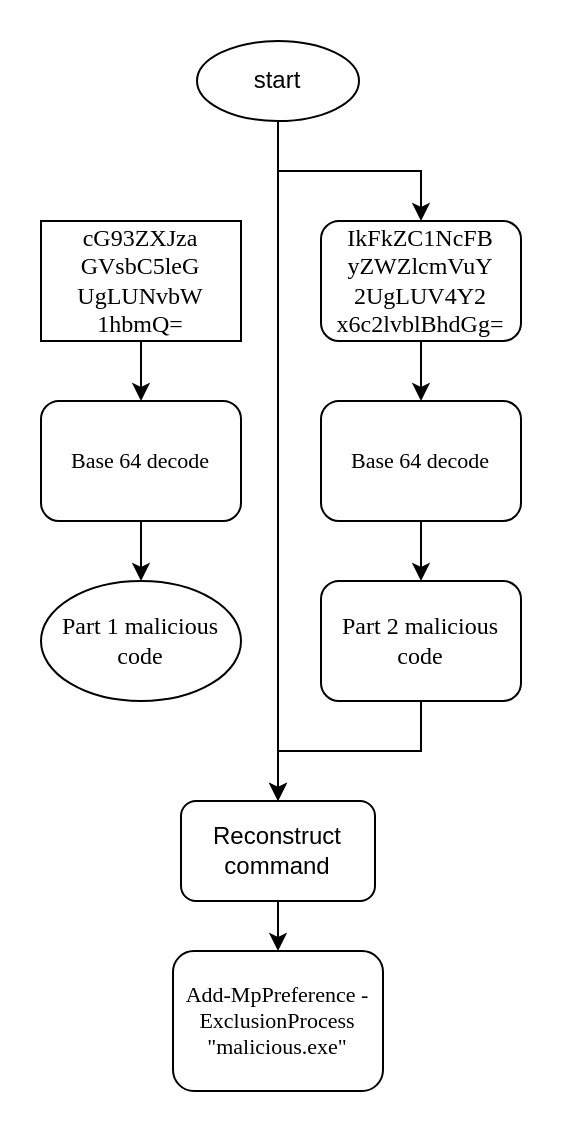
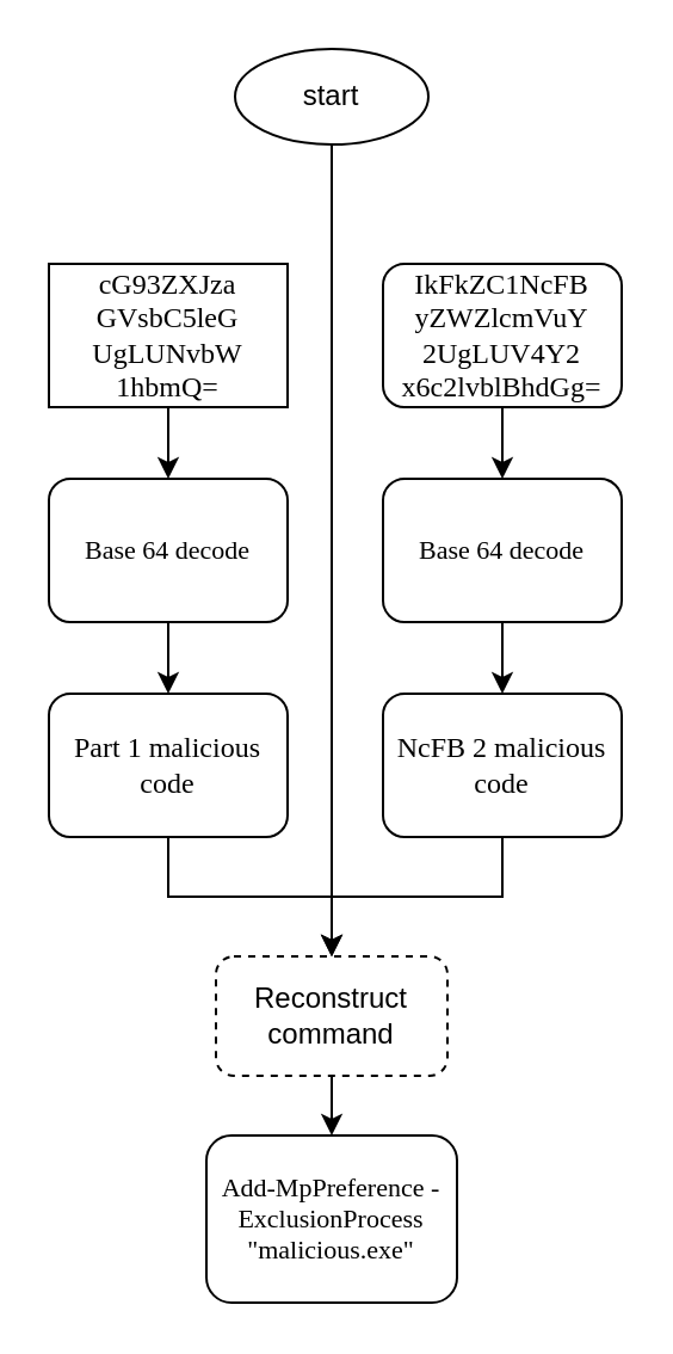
  <mxCell id="0" />
  <mxCell id="1" parent="0" />
  <mxCell id="2" value="&lt;font style=&quot;font-size: 11px;&quot;&gt;Add-MpPreference -ExclusionProcess &quot;malicious.exe&quot;&lt;/font&gt;" style="rounded=1;whiteSpace=wrap;html=1;shadow=0;labelBackgroundColor=none;strokeWidth=1;fontFamily=Verdana;fontSize=8;align=center;" parent="1" vertex="1"><mxGeometry x="86" y="475" width="105" height="70" as="geometry" /></mxCell>
  <mxCell id="3" style="edgeStyle=orthogonalEdgeStyle;rounded=0;orthogonalLoop=1;jettySize=auto;html=1;exitX=0.5;exitY=1;exitDx=0;exitDy=0;entryX=0.5;entryY=0;entryDx=0;entryDy=0;" parent="1" source="4" target="8" edge="1"><mxGeometry relative="1" as="geometry"><mxPoint x="70" y="210" as="targetPoint" /></mxGeometry></mxCell>
  <mxCell id="4" value="&lt;font style=&quot;font-size: 12px;&quot;&gt;cG93ZXJza&lt;br&gt;GVsbC5leG&lt;br&gt;UgLUNvbW&lt;br&gt;1hbmQ=&lt;/font&gt;" style="whiteSpace=wrap;html=1;shadow=0;labelBackgroundColor=none;strokeWidth=1;fontFamily=Verdana;fontSize=8;align=center;rounded=0;" parent="1" vertex="1"><mxGeometry x="20" y="110" width="100" height="60" as="geometry" /></mxCell>
  <mxCell id="5" style="edgeStyle=orthogonalEdgeStyle;rounded=0;orthogonalLoop=1;jettySize=auto;html=1;exitX=0.5;exitY=1;exitDx=0;exitDy=0;entryX=0.5;entryY=0;entryDx=0;entryDy=0;" parent="1" source="6" target="10" edge="1"><mxGeometry relative="1" as="geometry" /></mxCell>
  <mxCell id="6" value="&lt;font style=&quot;font-size: 12px;&quot;&gt;IkFkZC1NcFB&lt;br&gt;yZWZlcmVuY&lt;br&gt;2UgLUV4Y2&lt;br&gt;x6c2lvblBhdGg=&lt;/font&gt;" style="rounded=1;whiteSpace=wrap;html=1;shadow=0;labelBackgroundColor=none;strokeWidth=1;fontFamily=Verdana;fontSize=8;align=center;" parent="1" vertex="1"><mxGeometry x="160" y="110" width="100" height="60" as="geometry" /></mxCell>
  <mxCell id="7" style="edgeStyle=orthogonalEdgeStyle;rounded=0;orthogonalLoop=1;jettySize=auto;html=1;exitX=0.5;exitY=1;exitDx=0;exitDy=0;entryX=0.5;entryY=0;entryDx=0;entryDy=0;" edge="1" parent="1" source="8" target="17"><mxGeometry relative="1" as="geometry" /></mxCell>
  <mxCell id="8" value="&lt;font style=&quot;font-size: 11px;&quot;&gt;Base 64 decode&lt;/font&gt;" style="rounded=1;whiteSpace=wrap;html=1;shadow=0;labelBackgroundColor=none;strokeWidth=1;fontFamily=Verdana;fontSize=8;align=center;" parent="1" vertex="1"><mxGeometry x="20" y="200" width="100" height="60" as="geometry" /></mxCell>
  <mxCell id="9" style="edgeStyle=orthogonalEdgeStyle;rounded=0;orthogonalLoop=1;jettySize=auto;html=1;exitX=0.5;exitY=1;exitDx=0;exitDy=0;entryX=0.5;entryY=0;entryDx=0;entryDy=0;" edge="1" parent="1" source="10" target="19"><mxGeometry relative="1" as="geometry" /></mxCell>
  <mxCell id="10" value="&lt;font style=&quot;font-size: 11px;&quot;&gt;Base 64 decode&lt;/font&gt;" style="rounded=1;whiteSpace=wrap;html=1;shadow=0;labelBackgroundColor=none;strokeWidth=1;fontFamily=Verdana;fontSize=8;align=center;" parent="1" vertex="1"><mxGeometry x="160" y="200" width="100" height="60" as="geometry" /></mxCell>
  <mxCell id="11" style="edgeStyle=orthogonalEdgeStyle;rounded=0;orthogonalLoop=1;jettySize=auto;html=1;exitX=0.5;exitY=1;exitDx=0;exitDy=0;entryX=0.5;entryY=0;entryDx=0;entryDy=0;" parent="1" source="12" target="2" edge="1"><mxGeometry relative="1" as="geometry" /></mxCell>
- <mxCell id="12" value="Reconstruct command" style="rounded=1;whiteSpace=wrap;html=1;" parent="1" vertex="1"><mxGeometry x="90" y="400" width="97" height="50" as="geometry" /></mxCell>
+ <mxCell id="12" value="Reconstruct command" style="rounded=1;whiteSpace=wrap;html=1;dashed=1;" parent="1" vertex="1"><mxGeometry x="90" y="400" width="97" height="50" as="geometry" /></mxCell>
  <mxCell id="13" style="edgeStyle=orthogonalEdgeStyle;rounded=0;orthogonalLoop=1;jettySize=auto;html=1;exitX=0.5;exitY=1;exitDx=0;exitDy=0;" parent="1" source="15" target="12" edge="1"><mxGeometry relative="1" as="geometry" /></mxCell>
- <mxCell id="14" style="edgeStyle=orthogonalEdgeStyle;rounded=0;orthogonalLoop=1;jettySize=auto;html=1;exitX=0.5;exitY=1;exitDx=0;exitDy=0;entryX=0.5;entryY=0;entryDx=0;entryDy=0;" parent="1" source="15" target="6" edge="1"><mxGeometry relative="1" as="geometry" /></mxCell>
  <mxCell id="15" value="start" style="ellipse;whiteSpace=wrap;html=1;" parent="1" vertex="1"><mxGeometry x="98" y="20" width="81" height="40" as="geometry" /></mxCell>
- <mxCell id="17" value="&lt;font style=&quot;font-size: 12px;&quot;&gt;Part 1 malicious code&lt;/font&gt;" style="ellipse;whiteSpace=wrap;html=1;shadow=0;labelBackgroundColor=none;strokeWidth=1;fontFamily=Verdana;fontSize=8;align=center;" vertex="1" parent="1"><mxGeometry x="20" y="290" width="100" height="60" as="geometry" /></mxCell>
+ <mxCell id="16" style="edgeStyle=orthogonalEdgeStyle;rounded=0;orthogonalLoop=1;jettySize=auto;html=1;exitX=0.5;exitY=1;exitDx=0;exitDy=0;entryX=0.5;entryY=0;entryDx=0;entryDy=0;" edge="1" parent="1" source="17" target="12"><mxGeometry relative="1" as="geometry" /></mxCell>
+ <mxCell id="17" value="&lt;font style=&quot;font-size: 12px;&quot;&gt;Part 1 malicious code&lt;/font&gt;" style="rounded=1;whiteSpace=wrap;html=1;shadow=0;labelBackgroundColor=none;strokeWidth=1;fontFamily=Verdana;fontSize=8;align=center;" vertex="1" parent="1"><mxGeometry x="20" y="290" width="100" height="60" as="geometry" /></mxCell>
  <mxCell id="18" style="edgeStyle=orthogonalEdgeStyle;rounded=0;orthogonalLoop=1;jettySize=auto;html=1;exitX=0.5;exitY=1;exitDx=0;exitDy=0;entryX=0.5;entryY=0;entryDx=0;entryDy=0;" edge="1" parent="1" source="19" target="12"><mxGeometry relative="1" as="geometry" /></mxCell>
- <mxCell id="19" value="&lt;font style=&quot;font-size: 12px;&quot;&gt;Part 2 malicious code&lt;/font&gt;" style="rounded=1;whiteSpace=wrap;html=1;shadow=0;labelBackgroundColor=none;strokeWidth=1;fontFamily=Verdana;fontSize=8;align=center;" vertex="1" parent="1"><mxGeometry x="160" y="290" width="100" height="60" as="geometry" /></mxCell>
+ <mxCell id="19" value="&lt;font style=&quot;font-size: 12px;&quot;&gt;NcFB 2 malicious code&lt;/font&gt;" style="rounded=1;whiteSpace=wrap;html=1;shadow=0;labelBackgroundColor=none;strokeWidth=1;fontFamily=Verdana;fontSize=8;align=center;" vertex="1" parent="1"><mxGeometry x="160" y="290" width="100" height="60" as="geometry" /></mxCell>
